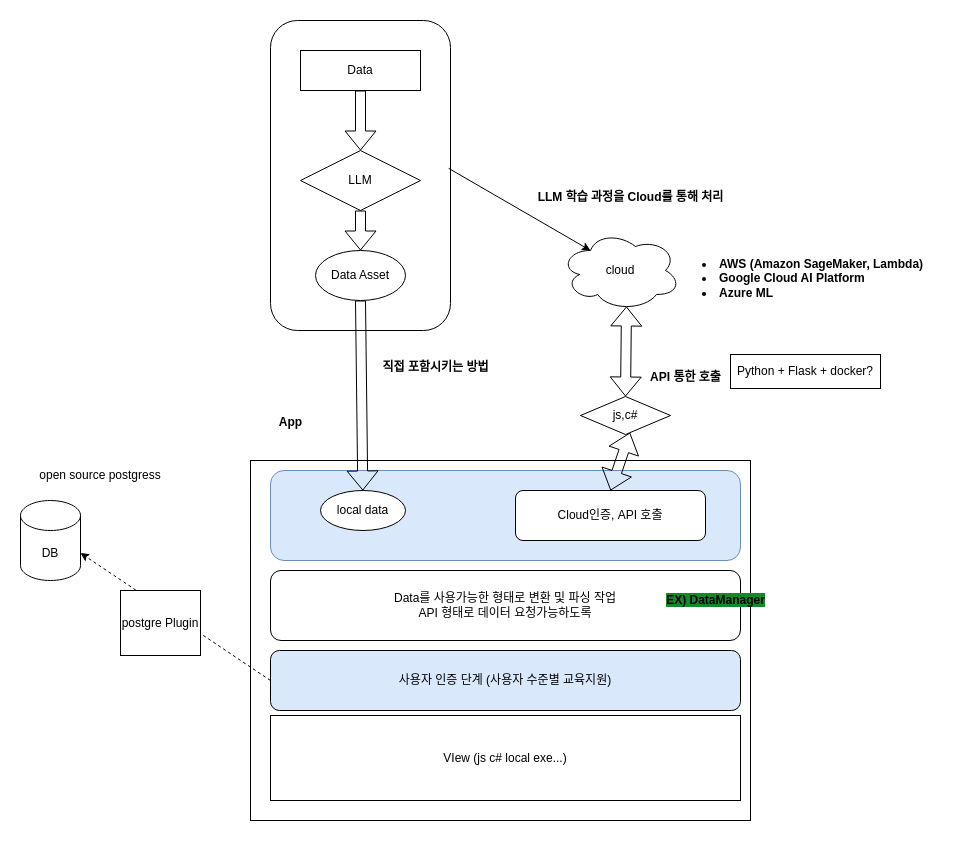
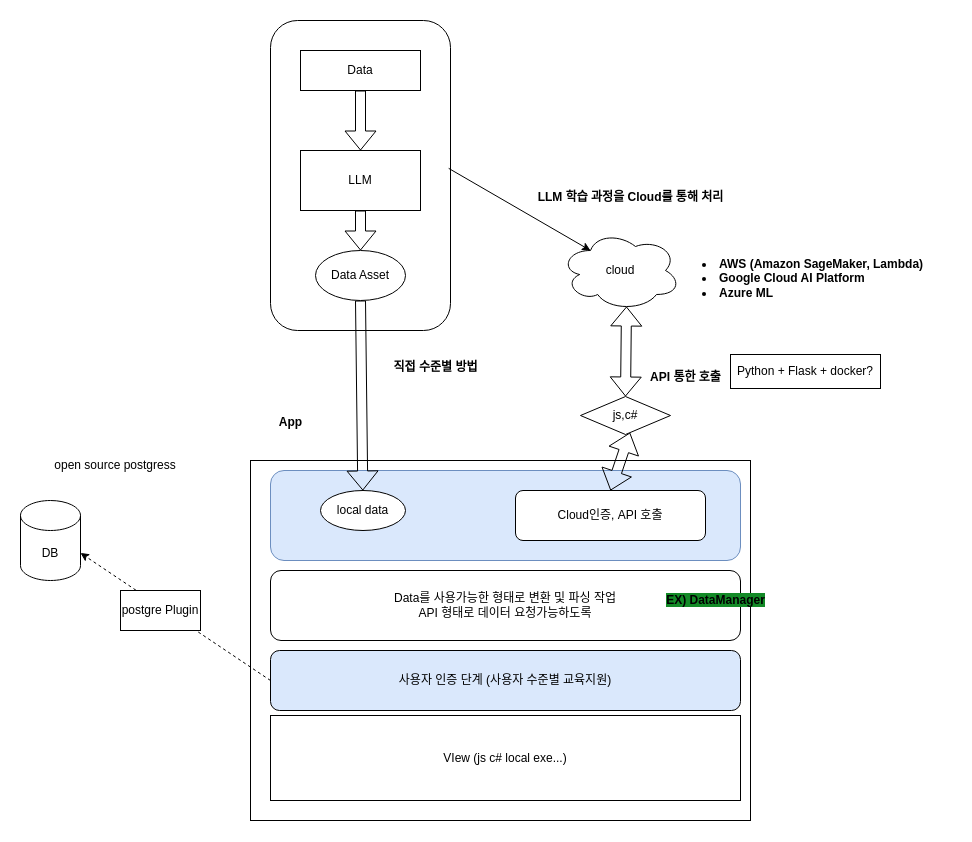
  <mxCell id="0" />
  <mxCell id="1" parent="0" />
  <mxCell id="2" value="" style="html=1;whiteSpace=wrap;" vertex="1" parent="1"><mxGeometry x="250" y="460" width="500" height="360" as="geometry" /></mxCell>
  <mxCell id="3" value="" style="rounded=1;whiteSpace=wrap;html=1;fillColor=#dae8fc;strokeColor=#6c8ebf;" vertex="1" parent="1"><mxGeometry x="270" y="470" width="470" height="90" as="geometry" /></mxCell>
  <mxCell id="4" value="" style="rounded=1;whiteSpace=wrap;html=1;" vertex="1" parent="1"><mxGeometry x="270" y="20" width="180" height="310" as="geometry" /></mxCell>
  <mxCell id="5" value="Data" style="rounded=0;whiteSpace=wrap;html=1;" vertex="1" parent="1"><mxGeometry x="300" y="50" width="120" height="40" as="geometry" /></mxCell>
- <mxCell id="6" value="LLM" style="rhombus;whiteSpace=wrap;html=1;" vertex="1" parent="1"><mxGeometry x="300" y="150" width="120" height="60" as="geometry" /></mxCell>
+ <mxCell id="6" value="LLM" style="rounded=0;whiteSpace=wrap;html=1;" vertex="1" parent="1"><mxGeometry x="300" y="150" width="120" height="60" as="geometry" /></mxCell>
  <mxCell id="7" value="" style="shape=flexArrow;endArrow=classic;html=1;rounded=0;exitX=0.5;exitY=1;exitDx=0;exitDy=0;entryX=0.5;entryY=0;entryDx=0;entryDy=0;" edge="1" parent="1" source="5" target="6"><mxGeometry width="50" height="50" relative="1" as="geometry"><mxPoint x="430" y="470" as="sourcePoint" /><mxPoint x="480" y="420" as="targetPoint" /></mxGeometry></mxCell>
  <mxCell id="8" value="" style="shape=flexArrow;endArrow=classic;html=1;rounded=0;exitX=0.5;exitY=1;exitDx=0;exitDy=0;entryX=0.5;entryY=0;entryDx=0;entryDy=0;" edge="1" parent="1" source="6"><mxGeometry width="50" height="50" relative="1" as="geometry"><mxPoint x="430" y="470" as="sourcePoint" /><mxPoint x="360" y="250" as="targetPoint" /></mxGeometry></mxCell>
  <mxCell id="9" value="App" style="text;align=center;fontStyle=1;verticalAlign=middle;spacingLeft=3;spacingRight=3;strokeColor=none;rotatable=0;points=[[0,0.5],[1,0.5]];portConstraint=eastwest;html=1;" vertex="1" parent="1"><mxGeometry x="250" y="409" width="80" height="26" as="geometry" /></mxCell>
  <mxCell id="10" value="" style="shape=flexArrow;endArrow=classic;html=1;rounded=0;exitX=0.5;exitY=1;exitDx=0;exitDy=0;" edge="1" parent="1" source="14" target="16"><mxGeometry width="50" height="50" relative="1" as="geometry"><mxPoint x="353.04" y="308.86" as="sourcePoint" /><mxPoint x="650" y="320" as="targetPoint" /></mxGeometry></mxCell>
- <mxCell id="11" value="직접 포함시키는 방법" style="text;align=center;fontStyle=1;verticalAlign=middle;spacingLeft=3;spacingRight=3;strokeColor=none;rotatable=0;points=[[0,0.5],[1,0.5]];portConstraint=eastwest;html=1;" vertex="1" parent="1"><mxGeometry x="370" y="354" width="130" height="26" as="geometry" /></mxCell>
+ <mxCell id="11" value="직접 수준별 방법" style="text;align=center;fontStyle=1;verticalAlign=middle;spacingLeft=3;spacingRight=3;strokeColor=none;rotatable=0;points=[[0,0.5],[1,0.5]];portConstraint=eastwest;html=1;" vertex="1" parent="1"><mxGeometry x="370" y="354" width="130" height="26" as="geometry" /></mxCell>
  <mxCell id="12" value="cloud" style="ellipse;shape=cloud;whiteSpace=wrap;html=1;" vertex="1" parent="1"><mxGeometry x="560" y="230" width="120" height="80" as="geometry" /></mxCell>
  <mxCell id="13" value="" style="endArrow=classic;html=1;rounded=0;exitX=0.99;exitY=0.477;exitDx=0;exitDy=0;exitPerimeter=0;entryX=0.25;entryY=0.25;entryDx=0;entryDy=0;entryPerimeter=0;" edge="1" parent="1" source="4" target="12"><mxGeometry width="50" height="50" relative="1" as="geometry"><mxPoint x="600" y="370" as="sourcePoint" /><mxPoint x="650" y="320" as="targetPoint" /></mxGeometry></mxCell>
  <mxCell id="14" value="Data Asset" style="ellipse;whiteSpace=wrap;html=1;" vertex="1" parent="1"><mxGeometry x="315" y="250" width="90" height="50" as="geometry" /></mxCell>
  <mxCell id="15" value="LLM 학습 과정을 Cloud를 통해 처리" style="text;align=center;fontStyle=1;verticalAlign=middle;spacingLeft=3;spacingRight=3;strokeColor=none;rotatable=0;points=[[0,0.5],[1,0.5]];portConstraint=eastwest;html=1;" vertex="1" parent="1"><mxGeometry x="530" y="184" width="200" height="26" as="geometry" /></mxCell>
  <mxCell id="16" value="local data" style="ellipse;whiteSpace=wrap;html=1;direction=south;" vertex="1" parent="1"><mxGeometry x="320" y="490" width="85" height="40" as="geometry" /></mxCell>
  <mxCell id="17" value="Cloud인증, API 호출" style="rounded=1;whiteSpace=wrap;html=1;" vertex="1" parent="1"><mxGeometry x="515" y="490" width="190" height="50" as="geometry" /></mxCell>
  <mxCell id="18" value="API 통한 호출" style="text;align=center;fontStyle=1;verticalAlign=middle;spacingLeft=3;spacingRight=3;strokeColor=none;rotatable=0;points=[[0,0.5],[1,0.5]];portConstraint=eastwest;html=1;" vertex="1" parent="1"><mxGeometry x="630" y="366" width="110" height="22" as="geometry" /></mxCell>
  <mxCell id="19" value="" style="shape=flexArrow;endArrow=classic;startArrow=classic;html=1;rounded=0;exitX=0.5;exitY=0;exitDx=0;exitDy=0;entryX=0.55;entryY=0.95;entryDx=0;entryDy=0;entryPerimeter=0;" edge="1" parent="1" source="28" target="12"><mxGeometry width="100" height="100" relative="1" as="geometry"><mxPoint x="580" y="490" as="sourcePoint" /><mxPoint x="680" y="390" as="targetPoint" /></mxGeometry></mxCell>
  <mxCell id="20" value="Data를 사용가능한 형태로 변환 및 파싱 작업&lt;div&gt;API 형태로 데이터 요청가능하도록&lt;/div&gt;" style="rounded=1;whiteSpace=wrap;html=1;" vertex="1" parent="1"><mxGeometry x="270" y="570" width="470" height="70" as="geometry" /></mxCell>
  <mxCell id="21" value="사용자 인증 단계 (사용자 수준별 교육지원)" style="rounded=1;whiteSpace=wrap;html=1;fillColor=#dae8fc;" vertex="1" parent="1"><mxGeometry x="270" y="650" width="470" height="60" as="geometry" /></mxCell>
  <mxCell id="22" value="DB" style="shape=cylinder3;whiteSpace=wrap;html=1;boundedLbl=1;backgroundOutline=1;size=15;" vertex="1" parent="1"><mxGeometry x="20" y="500" width="60" height="80" as="geometry" /></mxCell>
  <mxCell id="23" value="" style="endArrow=classic;html=1;rounded=0;exitX=0;exitY=0.5;exitDx=0;exitDy=0;entryX=1;entryY=0;entryDx=0;entryDy=52.5;entryPerimeter=0;dashed=1;" edge="1" parent="1" source="21" target="22"><mxGeometry width="50" height="50" relative="1" as="geometry"><mxPoint x="440" y="590" as="sourcePoint" /><mxPoint x="490" y="540" as="targetPoint" /></mxGeometry></mxCell>
  <mxCell id="24" value="&lt;span style=&quot;background-color: rgb(19, 138, 39);&quot;&gt;EX) DataManager&lt;/span&gt;" style="text;align=center;fontStyle=1;verticalAlign=middle;spacingLeft=3;spacingRight=3;strokeColor=none;rotatable=0;points=[[0,0.5],[1,0.5]];portConstraint=eastwest;html=1;" vertex="1" parent="1"><mxGeometry x="640" y="580" width="150" height="40" as="geometry" /></mxCell>
  <mxCell id="25" value="&lt;li data-start=&quot;374&quot; data-end=&quot;410&quot;&gt;&lt;strong data-start=&quot;376&quot; data-end=&quot;410&quot;&gt;AWS (Amazon SageMaker, Lambda)&lt;/strong&gt;&lt;/li&gt;&lt;li data-start=&quot;411&quot; data-end=&quot;441&quot;&gt;&lt;strong data-start=&quot;413&quot; data-end=&quot;441&quot;&gt;Google Cloud AI Platform&lt;/strong&gt;&lt;/li&gt;&lt;li data-start=&quot;442&quot; data-end=&quot;456&quot;&gt;&lt;strong data-start=&quot;444&quot; data-end=&quot;456&quot;&gt;Azure ML&lt;/strong&gt;&lt;/li&gt;" style="text;whiteSpace=wrap;html=1;" vertex="1" parent="1"><mxGeometry x="700" y="250" width="250" height="70" as="geometry" /></mxCell>
  <mxCell id="26" value="&lt;span style=&quot;text-align: left;&quot;&gt;Python + Flask + docker?&lt;/span&gt;" style="rounded=0;whiteSpace=wrap;html=1;" vertex="1" parent="1"><mxGeometry x="730" y="354" width="150" height="34" as="geometry" /></mxCell>
  <mxCell id="27" value="" style="shape=flexArrow;endArrow=classic;startArrow=classic;html=1;rounded=0;exitX=0.5;exitY=0;exitDx=0;exitDy=0;entryX=0.55;entryY=0.95;entryDx=0;entryDy=0;entryPerimeter=0;" edge="1" parent="1" source="17" target="28"><mxGeometry width="100" height="100" relative="1" as="geometry"><mxPoint x="625" y="490" as="sourcePoint" /><mxPoint x="626" y="306" as="targetPoint" /></mxGeometry></mxCell>
  <mxCell id="28" value="js,c#" style="rhombus;whiteSpace=wrap;html=1;" vertex="1" parent="1"><mxGeometry x="580" y="396" width="90" height="38" as="geometry" /></mxCell>
- <mxCell id="29" value="open source postgress" style="text;html=1;align=center;verticalAlign=middle;whiteSpace=wrap;rounded=0;" vertex="1" parent="1"><mxGeometry x="20" y="460" width="160" height="30" as="geometry" /></mxCell>
+ <mxCell id="29" value="open source postgress" style="text;html=1;align=center;verticalAlign=middle;whiteSpace=wrap;rounded=0;" vertex="1" parent="1"><mxGeometry x="35" y="450" width="160" height="30" as="geometry" /></mxCell>
  <mxCell id="30" value="VIew (js c# local exe...)" style="rounded=0;whiteSpace=wrap;html=1;" vertex="1" parent="1"><mxGeometry x="270" y="715" width="470" height="85" as="geometry" /></mxCell>
- <mxCell id="31" value="postgre Plugin" style="rounded=0;whiteSpace=wrap;html=1;" vertex="1" parent="1"><mxGeometry x="120" y="590" width="80" height="65" as="geometry" /></mxCell>
+ <mxCell id="31" value="postgre Plugin" style="rounded=0;whiteSpace=wrap;html=1;" vertex="1" parent="1"><mxGeometry x="120" y="590" width="80" height="40" as="geometry" /></mxCell>
